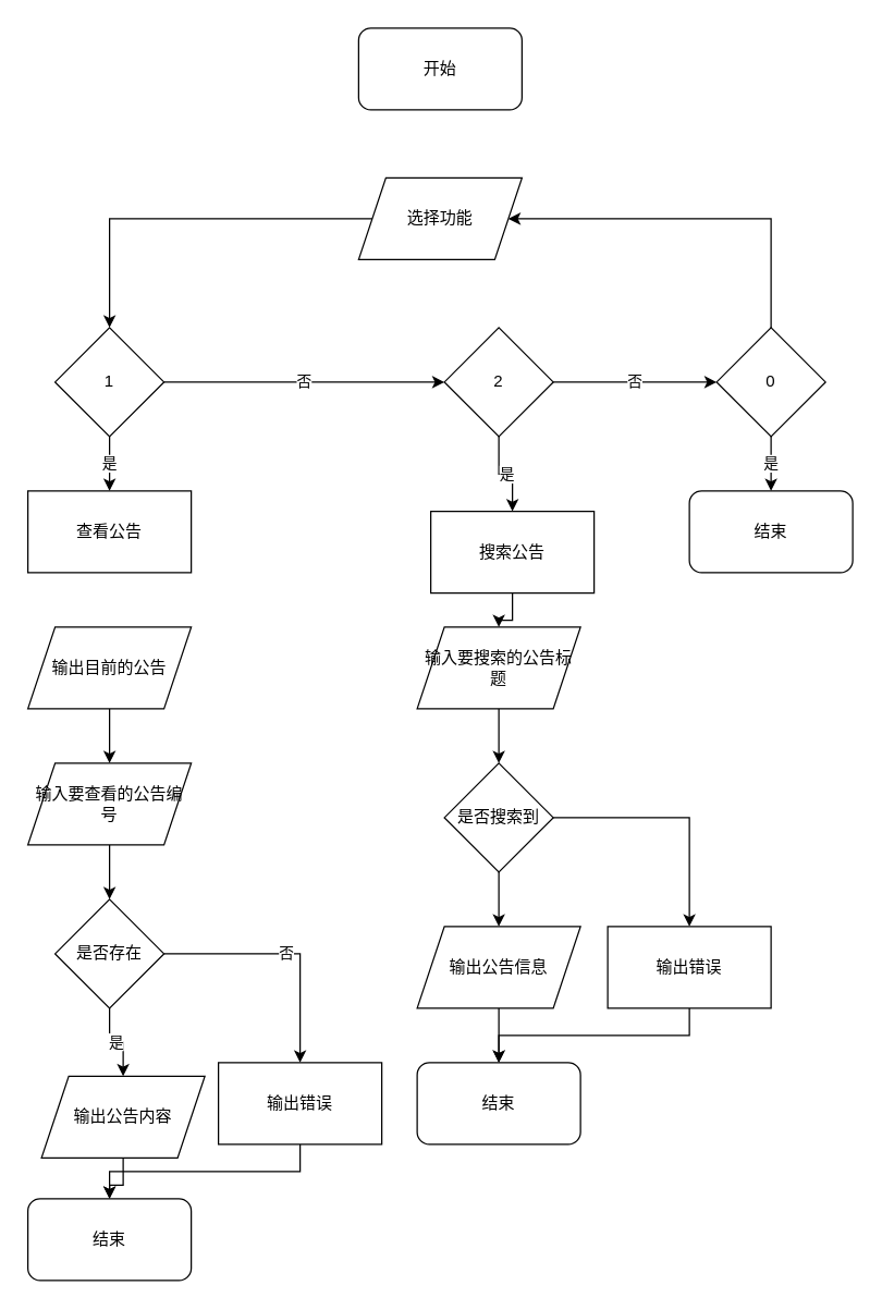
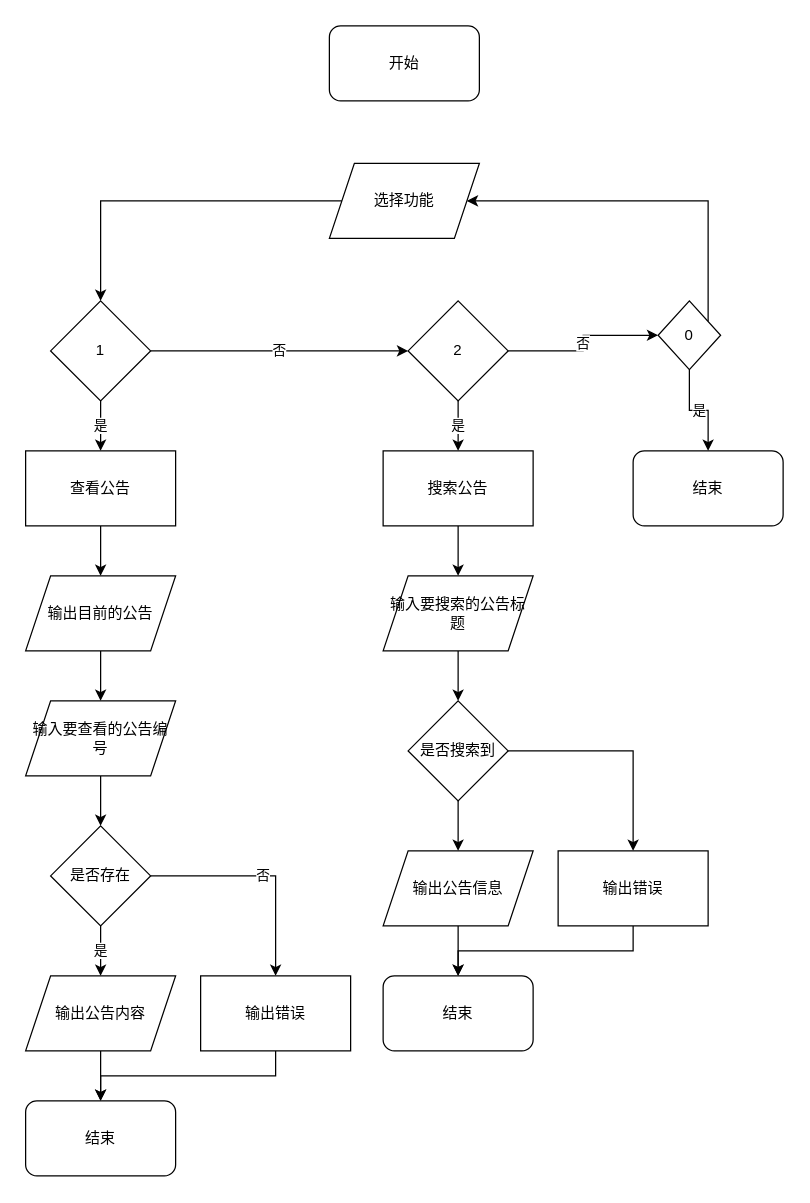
  <mxCell id="0" />
  <mxCell id="1" parent="0" />
  <mxCell id="2" value="开始" style="rounded=1;whiteSpace=wrap;html=1;" vertex="1" parent="1"><mxGeometry x="263" y="20" width="120" height="60" as="geometry" /></mxCell>
  <mxCell id="3" style="edgeStyle=orthogonalEdgeStyle;rounded=0;orthogonalLoop=1;jettySize=auto;html=1;" edge="1" parent="1" source="4" target="7"><mxGeometry relative="1" as="geometry" /></mxCell>
  <mxCell id="4" value="选择功能" style="shape=parallelogram;perimeter=parallelogramPerimeter;whiteSpace=wrap;html=1;fixedSize=1;" vertex="1" parent="1"><mxGeometry x="263" y="130" width="120" height="60" as="geometry" /></mxCell>
  <mxCell id="5" value="否" style="edgeStyle=orthogonalEdgeStyle;rounded=0;orthogonalLoop=1;jettySize=auto;html=1;" edge="1" parent="1" source="7" target="10"><mxGeometry relative="1" as="geometry" /></mxCell>
  <mxCell id="6" value="是" style="edgeStyle=orthogonalEdgeStyle;rounded=0;orthogonalLoop=1;jettySize=auto;html=1;" edge="1" parent="1" source="7" target="15"><mxGeometry relative="1" as="geometry" /></mxCell>
  <mxCell id="7" value="1" style="rhombus;whiteSpace=wrap;html=1;" vertex="1" parent="1"><mxGeometry x="40" y="240" width="80" height="80" as="geometry" /></mxCell>
  <mxCell id="8" value="否" style="edgeStyle=orthogonalEdgeStyle;rounded=0;orthogonalLoop=1;jettySize=auto;html=1;" edge="1" parent="1" source="10" target="13"><mxGeometry relative="1" as="geometry" /></mxCell>
  <mxCell id="9" value="是" style="edgeStyle=orthogonalEdgeStyle;rounded=0;orthogonalLoop=1;jettySize=auto;html=1;" edge="1" parent="1" source="10" target="29"><mxGeometry relative="1" as="geometry" /></mxCell>
  <mxCell id="10" value="2" style="rhombus;whiteSpace=wrap;html=1;" vertex="1" parent="1"><mxGeometry x="326" y="240" width="80" height="80" as="geometry" /></mxCell>
  <mxCell id="11" style="edgeStyle=orthogonalEdgeStyle;rounded=0;orthogonalLoop=1;jettySize=auto;html=1;" edge="1" parent="1" source="13" target="4"><mxGeometry relative="1" as="geometry"><Array as="points"><mxPoint x="566" y="160" /></Array></mxGeometry></mxCell>
  <mxCell id="12" value="是" style="edgeStyle=orthogonalEdgeStyle;rounded=0;orthogonalLoop=1;jettySize=auto;html=1;" edge="1" parent="1" source="13" target="40"><mxGeometry relative="1" as="geometry" /></mxCell>
- <mxCell id="13" value="0" style="rhombus;whiteSpace=wrap;html=1;" vertex="1" parent="1"><mxGeometry x="526" y="240" width="80" height="80" as="geometry" /></mxCell>
+ <mxCell id="13" value="0" style="rhombus;whiteSpace=wrap;html=1;" vertex="1" parent="1"><mxGeometry x="526" y="240" width="50" height="55" as="geometry" /></mxCell>
+ <mxCell id="14" value="" style="edgeStyle=orthogonalEdgeStyle;rounded=0;orthogonalLoop=1;jettySize=auto;html=1;" edge="1" parent="1" source="15" target="17"><mxGeometry relative="1" as="geometry" /></mxCell>
  <mxCell id="15" value="查看公告" style="whiteSpace=wrap;html=1;" vertex="1" parent="1"><mxGeometry x="20" y="360" width="120" height="60" as="geometry" /></mxCell>
  <mxCell id="16" value="" style="edgeStyle=orthogonalEdgeStyle;rounded=0;orthogonalLoop=1;jettySize=auto;html=1;" edge="1" parent="1" source="17" target="19"><mxGeometry relative="1" as="geometry" /></mxCell>
  <mxCell id="17" value="输出目前的公告" style="shape=parallelogram;perimeter=parallelogramPerimeter;whiteSpace=wrap;html=1;fixedSize=1;" vertex="1" parent="1"><mxGeometry x="20" y="460" width="120" height="60" as="geometry" /></mxCell>
  <mxCell id="18" value="" style="edgeStyle=orthogonalEdgeStyle;rounded=0;orthogonalLoop=1;jettySize=auto;html=1;" edge="1" parent="1" source="19" target="22"><mxGeometry relative="1" as="geometry" /></mxCell>
  <mxCell id="19" value="输入要查看的公告编号" style="shape=parallelogram;perimeter=parallelogramPerimeter;whiteSpace=wrap;html=1;fixedSize=1;" vertex="1" parent="1"><mxGeometry x="20" y="560" width="120" height="60" as="geometry" /></mxCell>
  <mxCell id="20" value="是" style="edgeStyle=orthogonalEdgeStyle;rounded=0;orthogonalLoop=1;jettySize=auto;html=1;" edge="1" parent="1" source="22" target="24"><mxGeometry relative="1" as="geometry" /></mxCell>
  <mxCell id="21" value="否" style="edgeStyle=orthogonalEdgeStyle;rounded=0;orthogonalLoop=1;jettySize=auto;html=1;" edge="1" parent="1" source="22" target="27"><mxGeometry relative="1" as="geometry" /></mxCell>
  <mxCell id="22" value="是否存在" style="rhombus;whiteSpace=wrap;html=1;" vertex="1" parent="1"><mxGeometry x="40" y="660" width="80" height="80" as="geometry" /></mxCell>
  <mxCell id="23" value="" style="edgeStyle=orthogonalEdgeStyle;rounded=0;orthogonalLoop=1;jettySize=auto;html=1;" edge="1" parent="1" source="24" target="25"><mxGeometry relative="1" as="geometry" /></mxCell>
- <mxCell id="24" value="输出公告内容" style="shape=parallelogram;perimeter=parallelogramPerimeter;whiteSpace=wrap;html=1;fixedSize=1;" vertex="1" parent="1"><mxGeometry x="30" y="790" width="120" height="60" as="geometry" /></mxCell>
+ <mxCell id="24" value="输出公告内容" style="shape=parallelogram;perimeter=parallelogramPerimeter;whiteSpace=wrap;html=1;fixedSize=1;" vertex="1" parent="1"><mxGeometry x="20" y="780" width="120" height="60" as="geometry" /></mxCell>
  <mxCell id="25" value="结束" style="rounded=1;whiteSpace=wrap;html=1;" vertex="1" parent="1"><mxGeometry x="20" y="880" width="120" height="60" as="geometry" /></mxCell>
  <mxCell id="26" style="edgeStyle=orthogonalEdgeStyle;rounded=0;orthogonalLoop=1;jettySize=auto;html=1;" edge="1" parent="1" source="27" target="25"><mxGeometry relative="1" as="geometry"><Array as="points"><mxPoint x="220" y="860" /><mxPoint x="80" y="860" /></Array></mxGeometry></mxCell>
  <mxCell id="27" value="输出错误" style="whiteSpace=wrap;html=1;" vertex="1" parent="1"><mxGeometry x="160" y="780" width="120" height="60" as="geometry" /></mxCell>
  <mxCell id="28" value="" style="edgeStyle=orthogonalEdgeStyle;rounded=0;orthogonalLoop=1;jettySize=auto;html=1;" edge="1" parent="1" source="29" target="31"><mxGeometry relative="1" as="geometry" /></mxCell>
- <mxCell id="29" value="搜索公告" style="whiteSpace=wrap;html=1;" vertex="1" parent="1"><mxGeometry x="316" y="375" width="120" height="60" as="geometry" /></mxCell>
+ <mxCell id="29" value="搜索公告" style="whiteSpace=wrap;html=1;" vertex="1" parent="1"><mxGeometry x="306" y="360" width="120" height="60" as="geometry" /></mxCell>
  <mxCell id="30" value="" style="edgeStyle=orthogonalEdgeStyle;rounded=0;orthogonalLoop=1;jettySize=auto;html=1;" edge="1" parent="1" source="31" target="34"><mxGeometry relative="1" as="geometry" /></mxCell>
  <mxCell id="31" value="输入要搜索的公告标题" style="shape=parallelogram;perimeter=parallelogramPerimeter;whiteSpace=wrap;html=1;fixedSize=1;" vertex="1" parent="1"><mxGeometry x="306" y="460" width="120" height="60" as="geometry" /></mxCell>
  <mxCell id="32" value="" style="edgeStyle=orthogonalEdgeStyle;rounded=0;orthogonalLoop=1;jettySize=auto;html=1;" edge="1" parent="1" source="34" target="36"><mxGeometry relative="1" as="geometry" /></mxCell>
  <mxCell id="33" value="" style="edgeStyle=orthogonalEdgeStyle;rounded=0;orthogonalLoop=1;jettySize=auto;html=1;" edge="1" parent="1" source="34" target="39"><mxGeometry relative="1" as="geometry" /></mxCell>
  <mxCell id="34" value="是否搜索到" style="rhombus;whiteSpace=wrap;html=1;" vertex="1" parent="1"><mxGeometry x="326" y="560" width="80" height="80" as="geometry" /></mxCell>
  <mxCell id="35" value="" style="edgeStyle=orthogonalEdgeStyle;rounded=0;orthogonalLoop=1;jettySize=auto;html=1;" edge="1" parent="1" source="36" target="37"><mxGeometry relative="1" as="geometry" /></mxCell>
  <mxCell id="36" value="输出公告信息" style="shape=parallelogram;perimeter=parallelogramPerimeter;whiteSpace=wrap;html=1;fixedSize=1;" vertex="1" parent="1"><mxGeometry x="306" y="680" width="120" height="60" as="geometry" /></mxCell>
  <mxCell id="37" value="结束" style="rounded=1;whiteSpace=wrap;html=1;" vertex="1" parent="1"><mxGeometry x="306" y="780" width="120" height="60" as="geometry" /></mxCell>
  <mxCell id="38" style="edgeStyle=orthogonalEdgeStyle;rounded=0;orthogonalLoop=1;jettySize=auto;html=1;" edge="1" parent="1" source="39" target="37"><mxGeometry relative="1" as="geometry"><Array as="points"><mxPoint x="506" y="760" /><mxPoint x="366" y="760" /></Array></mxGeometry></mxCell>
  <mxCell id="39" value="输出错误" style="whiteSpace=wrap;html=1;" vertex="1" parent="1"><mxGeometry x="446" y="680" width="120" height="60" as="geometry" /></mxCell>
  <mxCell id="40" value="结束" style="rounded=1;whiteSpace=wrap;html=1;" vertex="1" parent="1"><mxGeometry x="506" y="360" width="120" height="60" as="geometry" /></mxCell>
